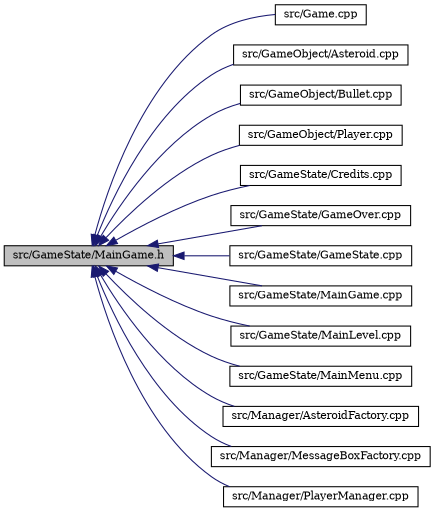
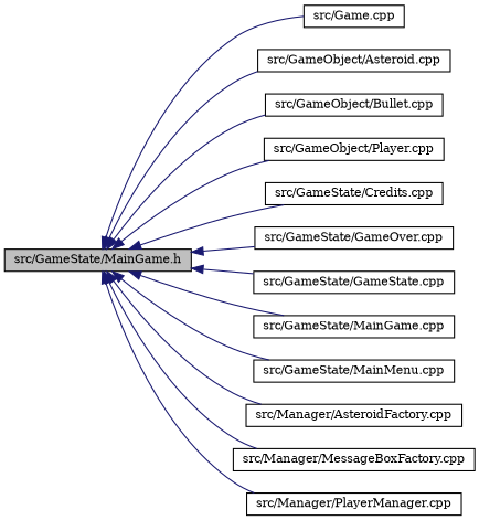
  digraph {
    fontname="DejaVu Serif"
    rankdir=LR
    node [color=black fillcolor=white fontname="DejaVu Serif" fontsize=10 shape=record style=filled]
    edge [color=midnightblue dir=back fontname="DejaVu Serif" fontsize=10 labelfontname=Helvetica labelfontsize=10 style=solid]
    n1 [fillcolor=grey75 fontcolor=black height=0.2 label="src/GameState/MainGame.h" width=0.4]
    n2 [height=0.2 label="src/Game.cpp" width=0.4]
    n3 [height=0.2 label="src/GameObject/Asteroid.cpp" width=0.4]
    n4 [height=0.2 label="src/GameObject/Bullet.cpp" width=0.4]
    n5 [height=0.2 label="src/GameObject/Player.cpp" width=0.4]
    n6 [height=0.2 label="src/GameState/Credits.cpp" width=0.4]
    n7 [height=0.2 label="src/GameState/GameOver.cpp" width=0.4]
    n8 [height=0.2 label="src/GameState/GameState.cpp" width=0.4]
    n9 [height=0.2 label="src/GameState/MainGame.cpp" width=0.4]
-   n10 [height=0.2 label="src/GameState/MainLevel.cpp" width=0.4]
    n11 [height=0.2 label="src/GameState/MainMenu.cpp" width=0.4]
    n12 [height=0.2 label="src/Manager/AsteroidFactory.cpp" width=0.4]
    n13 [height=0.2 label="src/Manager/MessageBoxFactory.cpp" width=0.4]
    n14 [height=0.2 label="src/Manager/PlayerManager.cpp" width=0.4]
    n1 -> n2
    n1 -> n3
    n1 -> n4
    n1 -> n5
    n1 -> n6
    n1 -> n7
    n1 -> n8
    n1 -> n9
-   n1 -> n10
    n1 -> n11
    n1 -> n12
    n1 -> n13
    n1 -> n14
  }
